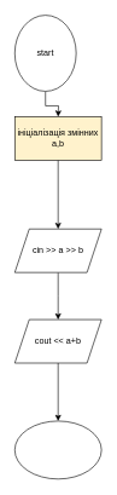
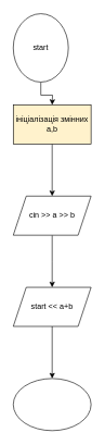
  <mxCell id="0" />
  <mxCell id="1" parent="0" />
  <mxCell id="2" value="" style="edgeStyle=orthogonalEdgeStyle;rounded=0;orthogonalLoop=1;jettySize=auto;html=1;" edge="1" parent="1" source="3"><mxGeometry relative="1" as="geometry"><mxPoint x="80" y="160" as="targetPoint" /></mxGeometry></mxCell>
  <mxCell id="3" value="start" style="ellipse;whiteSpace=wrap;html=1;" vertex="1" parent="1"><mxGeometry x="20" y="20" width="85" height="105" as="geometry" /></mxCell>
  <mxCell id="4" value="" style="edgeStyle=orthogonalEdgeStyle;rounded=0;orthogonalLoop=1;jettySize=auto;html=1;" edge="1" parent="1" source="5" target="7"><mxGeometry relative="1" as="geometry" /></mxCell>
  <mxCell id="5" value="ініціалізація змінних&lt;div&gt;a,b&lt;/div&gt;" style="rounded=0;whiteSpace=wrap;html=1;fillColor=#fff2cc;" vertex="1" parent="1"><mxGeometry x="20" y="160" width="120" height="60" as="geometry" /></mxCell>
  <mxCell id="6" value="" style="edgeStyle=orthogonalEdgeStyle;rounded=0;orthogonalLoop=1;jettySize=auto;html=1;" edge="1" parent="1" source="7"><mxGeometry relative="1" as="geometry"><mxPoint x="80" y="440" as="targetPoint" /></mxGeometry></mxCell>
- <mxCell id="7" value="cin &amp;gt;&amp;gt; a &amp;gt;&amp;gt; b" style="shape=parallelogram;perimeter=parallelogramPerimeter;whiteSpace=wrap;html=1;fixedSize=1;rounded=0;" vertex="1" parent="1"><mxGeometry x="20" y="315" width="120" height="60" as="geometry" /></mxCell>
+ <mxCell id="7" value="cin &amp;gt;&amp;gt; a &amp;gt;&amp;gt; b" style="shape=parallelogram;perimeter=parallelogramPerimeter;whiteSpace=wrap;html=1;fixedSize=1;rounded=0;" vertex="1" parent="1"><mxGeometry x="20" y="300" width="120" height="60" as="geometry" /></mxCell>
  <mxCell id="8" value="" style="edgeStyle=orthogonalEdgeStyle;rounded=0;orthogonalLoop=1;jettySize=auto;html=1;" edge="1" parent="1" source="9" target="10"><mxGeometry relative="1" as="geometry" /></mxCell>
- <mxCell id="9" value="cout &amp;lt;&amp;lt; a+b" style="shape=parallelogram;perimeter=parallelogramPerimeter;whiteSpace=wrap;html=1;fixedSize=1;" vertex="1" parent="1"><mxGeometry x="20" y="440" width="120" height="60" as="geometry" /></mxCell>
+ <mxCell id="9" value="start &amp;lt;&amp;lt; a+b" style="shape=parallelogram;perimeter=parallelogramPerimeter;whiteSpace=wrap;html=1;fixedSize=1;" vertex="1" parent="1"><mxGeometry x="20" y="440" width="120" height="60" as="geometry" /></mxCell>
  <mxCell id="10" value="" style="ellipse;whiteSpace=wrap;html=1;" vertex="1" parent="1"><mxGeometry x="20" y="580" width="120" height="80" as="geometry" /></mxCell>
